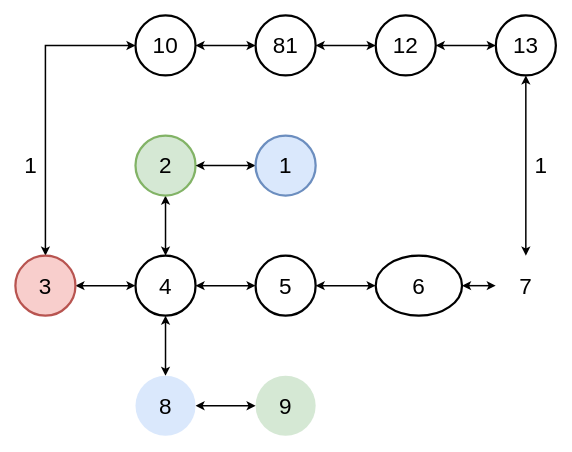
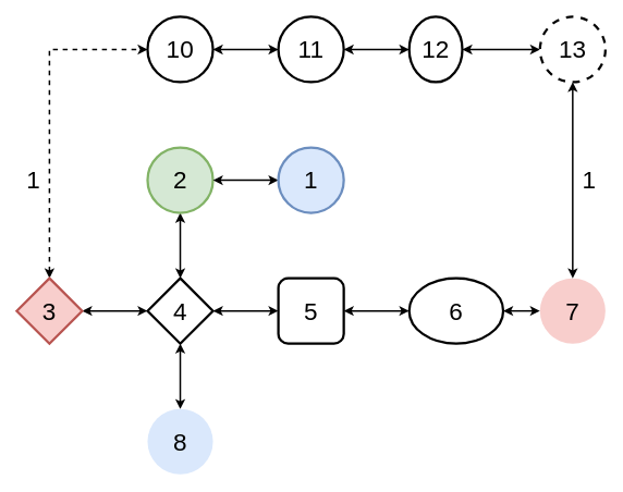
  <mxCell id="0" />
  <mxCell id="1" parent="0" />
  <mxCell id="2" style="edgeStyle=orthogonalEdgeStyle;rounded=0;orthogonalLoop=1;jettySize=auto;html=1;exitX=0.5;exitY=1;exitDx=0;exitDy=0;entryX=0.5;entryY=0;entryDx=0;entryDy=0;fontSize=30;strokeWidth=2;startArrow=classic;startFill=1;" edge="1" parent="1" source="4" target="19"><mxGeometry relative="1" as="geometry" /></mxCell>
  <mxCell id="3" style="edgeStyle=orthogonalEdgeStyle;rounded=0;orthogonalLoop=1;jettySize=auto;html=1;exitX=1;exitY=0.5;exitDx=0;exitDy=0;entryX=0;entryY=0.5;entryDx=0;entryDy=0;fontSize=30;strokeWidth=2;startArrow=classic;startFill=1;" edge="1" parent="1" source="4" target="6"><mxGeometry relative="1" as="geometry" /></mxCell>
- <mxCell id="4" value="4" style="ellipse;whiteSpace=wrap;html=1;aspect=fixed;fontSize=30;strokeWidth=3;" vertex="1" parent="1"><mxGeometry x="180" y="340" width="80" height="80" as="geometry" /></mxCell>
+ <mxCell id="4" value="4" style="rhombus;whiteSpace=wrap;html=1;aspect=fixed;fontSize=30;strokeWidth=3;" vertex="1" parent="1"><mxGeometry x="180" y="340" width="80" height="80" as="geometry" /></mxCell>
  <mxCell id="5" style="edgeStyle=orthogonalEdgeStyle;rounded=0;orthogonalLoop=1;jettySize=auto;html=1;exitX=1;exitY=0.5;exitDx=0;exitDy=0;entryX=0;entryY=0.5;entryDx=0;entryDy=0;fontSize=30;strokeWidth=2;startArrow=classic;startFill=1;" edge="1" parent="1" source="6" target="8"><mxGeometry relative="1" as="geometry" /></mxCell>
- <mxCell id="6" value="5" style="ellipse;whiteSpace=wrap;html=1;aspect=fixed;fontSize=30;strokeWidth=3;" vertex="1" parent="1"><mxGeometry x="340" y="340" width="80" height="80" as="geometry" /></mxCell>
+ <mxCell id="6" value="5" style="whiteSpace=wrap;html=1;aspect=fixed;fontSize=30;strokeWidth=3;rounded=1;" vertex="1" parent="1"><mxGeometry x="340" y="340" width="80" height="80" as="geometry" /></mxCell>
  <mxCell id="7" style="edgeStyle=orthogonalEdgeStyle;rounded=0;orthogonalLoop=1;jettySize=auto;html=1;exitX=1;exitY=0.5;exitDx=0;exitDy=0;entryX=0;entryY=0.5;entryDx=0;entryDy=0;fontSize=30;strokeWidth=2;startArrow=classic;startFill=1;" edge="1" parent="1" source="8" target="9"><mxGeometry relative="1" as="geometry" /></mxCell>
  <mxCell id="8" value="6" style="ellipse;whiteSpace=wrap;html=1;aspect=fixed;fontSize=30;strokeWidth=3;" vertex="1" parent="1"><mxGeometry x="500" y="340" width="115" height="80" as="geometry" /></mxCell>
- <mxCell id="9" value="7" style="ellipse;whiteSpace=wrap;html=1;aspect=fixed;fontSize=30;strokeWidth=3;fillColor=#ffffff;strokeColor=none;" vertex="1" parent="1"><mxGeometry x="660" y="340" width="80" height="80" as="geometry" /></mxCell>
+ <mxCell id="9" value="7" style="ellipse;whiteSpace=wrap;html=1;aspect=fixed;fontSize=30;strokeWidth=3;fillColor=#f8cecc;strokeColor=none;" vertex="1" parent="1"><mxGeometry x="660" y="340" width="80" height="80" as="geometry" /></mxCell>
  <mxCell id="10" style="edgeStyle=orthogonalEdgeStyle;rounded=0;orthogonalLoop=1;jettySize=auto;html=1;exitX=1;exitY=0.5;exitDx=0;exitDy=0;entryX=0;entryY=0.5;entryDx=0;entryDy=0;fontSize=30;strokeWidth=2;startArrow=classic;startFill=1;" edge="1" parent="1" source="12" target="4"><mxGeometry relative="1" as="geometry" /></mxCell>
- <mxCell id="11" style="edgeStyle=orthogonalEdgeStyle;rounded=0;orthogonalLoop=1;jettySize=auto;html=1;exitX=0.5;exitY=0;exitDx=0;exitDy=0;fontSize=30;startArrow=classic;startFill=1;strokeWidth=2;entryX=0;entryY=0.5;entryDx=0;entryDy=0;" edge="1" parent="1" source="12" target="21"><mxGeometry relative="1" as="geometry"><mxPoint x="60" y="100" as="targetPoint" /></mxGeometry></mxCell>
- <mxCell id="12" value="3" style="ellipse;whiteSpace=wrap;html=1;aspect=fixed;fontSize=30;strokeWidth=3;fillColor=#f8cecc;strokeColor=#b85450;" vertex="1" parent="1"><mxGeometry x="20" y="340" width="80" height="80" as="geometry" /></mxCell>
+ <mxCell id="11" style="edgeStyle=orthogonalEdgeStyle;rounded=0;orthogonalLoop=1;jettySize=auto;html=1;exitX=0.5;exitY=0;exitDx=0;exitDy=0;fontSize=30;startArrow=classic;startFill=1;strokeWidth=2;entryX=0;entryY=0.5;entryDx=0;entryDy=0;dashed=1;" edge="1" parent="1" source="12" target="21"><mxGeometry relative="1" as="geometry"><mxPoint x="60" y="100" as="targetPoint" /></mxGeometry></mxCell>
+ <mxCell id="12" value="3" style="rhombus;whiteSpace=wrap;html=1;aspect=fixed;fontSize=30;strokeWidth=3;fillColor=#f8cecc;strokeColor=#b85450;" vertex="1" parent="1"><mxGeometry x="20" y="340" width="80" height="80" as="geometry" /></mxCell>
  <mxCell id="13" style="edgeStyle=orthogonalEdgeStyle;rounded=0;orthogonalLoop=1;jettySize=auto;html=1;exitX=0.5;exitY=1;exitDx=0;exitDy=0;entryX=0.5;entryY=0;entryDx=0;entryDy=0;fontSize=30;strokeWidth=2;startArrow=classic;startFill=1;" edge="1" parent="1" source="14" target="4"><mxGeometry relative="1" as="geometry" /></mxCell>
  <mxCell id="14" value="2" style="ellipse;whiteSpace=wrap;html=1;aspect=fixed;fontSize=30;strokeWidth=3;fillColor=#d5e8d4;strokeColor=#82b366;" vertex="1" parent="1"><mxGeometry x="180" y="180" width="80" height="80" as="geometry" /></mxCell>
  <mxCell id="15" style="edgeStyle=orthogonalEdgeStyle;rounded=0;orthogonalLoop=1;jettySize=auto;html=1;exitX=0;exitY=0.5;exitDx=0;exitDy=0;entryX=1;entryY=0.5;entryDx=0;entryDy=0;fontSize=30;startArrow=classic;startFill=1;strokeWidth=2;" edge="1" parent="1" source="16" target="14"><mxGeometry relative="1" as="geometry" /></mxCell>
  <mxCell id="16" value="1" style="ellipse;whiteSpace=wrap;html=1;aspect=fixed;fontSize=30;strokeWidth=3;fillColor=#dae8fc;strokeColor=#6c8ebf;" vertex="1" parent="1"><mxGeometry x="340" y="180" width="80" height="80" as="geometry" /></mxCell>
- <mxCell id="17" value="9" style="ellipse;whiteSpace=wrap;html=1;aspect=fixed;fontSize=30;strokeWidth=3;fillColor=#d5e8d4;strokeColor=none;" vertex="1" parent="1"><mxGeometry x="340" y="500" width="80" height="80" as="geometry" /></mxCell>
- <mxCell id="18" style="edgeStyle=orthogonalEdgeStyle;rounded=0;orthogonalLoop=1;jettySize=auto;html=1;exitX=1;exitY=0.5;exitDx=0;exitDy=0;entryX=0;entryY=0.5;entryDx=0;entryDy=0;fontSize=30;startArrow=classic;startFill=1;strokeWidth=2;" edge="1" parent="1" source="19" target="17"><mxGeometry relative="1" as="geometry" /></mxCell>
  <mxCell id="19" value="8" style="ellipse;whiteSpace=wrap;html=1;aspect=fixed;fontSize=30;strokeWidth=3;fillColor=#dae8fc;strokeColor=none;" vertex="1" parent="1"><mxGeometry x="180" y="500" width="80" height="80" as="geometry" /></mxCell>
  <mxCell id="20" value="" style="edgeStyle=orthogonalEdgeStyle;rounded=0;orthogonalLoop=1;jettySize=auto;html=1;fontSize=30;startArrow=classic;startFill=1;strokeWidth=2;" edge="1" parent="1" source="21" target="23"><mxGeometry relative="1" as="geometry" /></mxCell>
  <mxCell id="21" value="10" style="ellipse;whiteSpace=wrap;html=1;aspect=fixed;fontSize=30;strokeWidth=3;" vertex="1" parent="1"><mxGeometry x="180" y="20" width="80" height="80" as="geometry" /></mxCell>
  <mxCell id="22" value="" style="edgeStyle=orthogonalEdgeStyle;rounded=0;orthogonalLoop=1;jettySize=auto;html=1;fontSize=30;startArrow=classic;startFill=1;strokeWidth=2;" edge="1" parent="1" source="23" target="25"><mxGeometry relative="1" as="geometry" /></mxCell>
- <mxCell id="23" value="81" style="ellipse;whiteSpace=wrap;html=1;aspect=fixed;fontSize=30;strokeWidth=3;" vertex="1" parent="1"><mxGeometry x="340" y="20" width="80" height="80" as="geometry" /></mxCell>
+ <mxCell id="23" value="11" style="ellipse;whiteSpace=wrap;html=1;aspect=fixed;fontSize=30;strokeWidth=3;" vertex="1" parent="1"><mxGeometry x="340" y="20" width="80" height="80" as="geometry" /></mxCell>
  <mxCell id="24" value="" style="edgeStyle=orthogonalEdgeStyle;rounded=0;orthogonalLoop=1;jettySize=auto;html=1;fontSize=30;startArrow=classic;startFill=1;strokeWidth=2;" edge="1" parent="1" source="25" target="27"><mxGeometry relative="1" as="geometry" /></mxCell>
- <mxCell id="25" value="12" style="ellipse;whiteSpace=wrap;html=1;aspect=fixed;fontSize=30;strokeWidth=3;" vertex="1" parent="1"><mxGeometry x="500" y="20" width="80" height="80" as="geometry" /></mxCell>
+ <mxCell id="25" value="12" style="ellipse;whiteSpace=wrap;html=1;aspect=fixed;fontSize=30;strokeWidth=3;" vertex="1" parent="1"><mxGeometry x="500" y="20" width="65" height="80" as="geometry" /></mxCell>
  <mxCell id="26" style="edgeStyle=orthogonalEdgeStyle;rounded=0;orthogonalLoop=1;jettySize=auto;html=1;exitX=0.5;exitY=1;exitDx=0;exitDy=0;entryX=0.5;entryY=0;entryDx=0;entryDy=0;fontSize=30;startArrow=classic;startFill=1;strokeWidth=2;" edge="1" parent="1" source="27" target="9"><mxGeometry relative="1" as="geometry" /></mxCell>
- <mxCell id="27" value="13" style="ellipse;whiteSpace=wrap;html=1;aspect=fixed;fontSize=30;strokeWidth=3;" vertex="1" parent="1"><mxGeometry x="660" y="20" width="80" height="80" as="geometry" /></mxCell>
+ <mxCell id="27" value="13" style="ellipse;whiteSpace=wrap;html=1;aspect=fixed;fontSize=30;strokeWidth=3;dashed=1;" vertex="1" parent="1"><mxGeometry x="660" y="20" width="80" height="80" as="geometry" /></mxCell>
  <mxCell id="28" value="1" style="text;html=1;align=center;verticalAlign=middle;resizable=0;points=[];autosize=1;strokeColor=none;fillColor=none;fontSize=30;" vertex="1" parent="1"><mxGeometry x="20" y="195" width="40" height="50" as="geometry" /></mxCell>
  <mxCell id="29" value="1" style="text;html=1;align=center;verticalAlign=middle;resizable=0;points=[];autosize=1;strokeColor=none;fillColor=none;fontSize=30;" vertex="1" parent="1"><mxGeometry x="700" y="195" width="40" height="50" as="geometry" /></mxCell>
